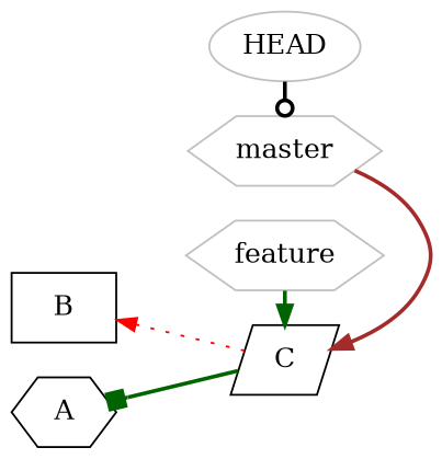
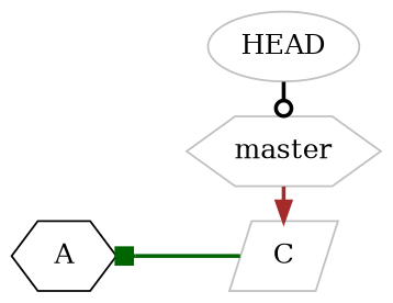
  digraph {
    fontname="DejaVu Serif"
    rankdir=RL
    node [fontname="DejaVu Serif" shape=hexagon]
    edge [arrowhead=normal color=darkgreen fontname="DejaVu Serif" style=bold]
-   C [shape=parallelogram]
+   C [shape=parallelogram color=grey]
    master [color=grey rank=3]
-   feature [color=grey rank=3]
    HEAD [color=grey rank=3 shape=ellipse]
-   B [shape=box]
    A
    subgraph sub_1 {
      rank=same
      C
      master
-     feature
      HEAD
    }
-   C -> B [color=red style=dotted]
    C -> A [arrowhead=box]
    master -> C [color=brown]
-   feature -> C
    HEAD -> master [arrowhead=odot color=black]
  }
